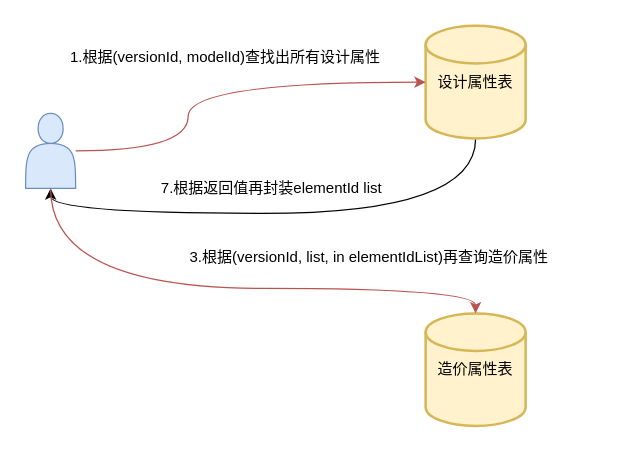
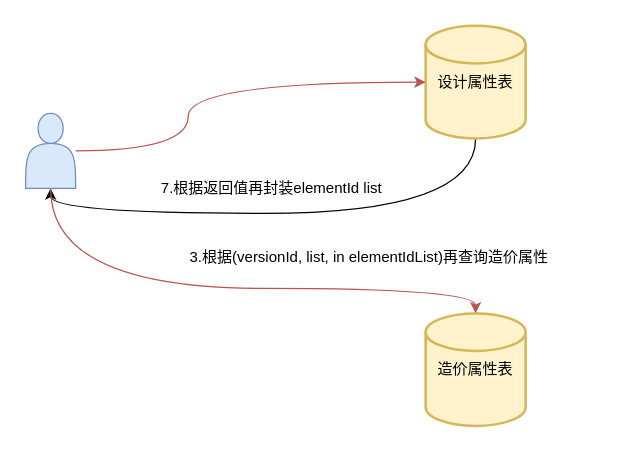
  <mxCell id="0" />
  <mxCell id="1" parent="0" />
  <mxCell id="2" style="edgeStyle=orthogonalEdgeStyle;rounded=0;orthogonalLoop=1;jettySize=auto;html=1;strokeColor=#000000;curved=1;entryX=0.5;entryY=1;entryDx=0;entryDy=0;fillColor=#f5f5f5;" edge="1" parent="1" source="3" target="6"><mxGeometry relative="1" as="geometry"><mxPoint x="70" y="150" as="targetPoint" /><Array as="points"><mxPoint x="380" y="170" /><mxPoint x="40" y="170" /></Array></mxGeometry></mxCell>
  <mxCell id="3" value="设计属性表" style="strokeWidth=2;html=1;shape=mxgraph.flowchart.database;whiteSpace=wrap;fillColor=#fff2cc;strokeColor=#d6b656;" vertex="1" parent="1"><mxGeometry x="340" y="20" width="80" height="90" as="geometry" /></mxCell>
  <mxCell id="4" value="造价属性表" style="strokeWidth=2;html=1;shape=mxgraph.flowchart.database;whiteSpace=wrap;fillColor=#fff2cc;strokeColor=#d6b656;" vertex="1" parent="1"><mxGeometry x="340" y="250" width="80" height="90" as="geometry" /></mxCell>
  <mxCell id="5" style="edgeStyle=orthogonalEdgeStyle;rounded=0;orthogonalLoop=1;jettySize=auto;html=1;curved=1;fillColor=#f8cecc;strokeColor=#b85450;" edge="1" parent="1" source="6" target="4"><mxGeometry relative="1" as="geometry"><Array as="points"><mxPoint x="40" y="230" /><mxPoint x="380" y="230" /></Array></mxGeometry></mxCell>
  <mxCell id="6" value="" style="shape=actor;whiteSpace=wrap;html=1;fillColor=#dae8fc;strokeColor=#6c8ebf;" vertex="1" parent="1"><mxGeometry x="20" y="90" width="40" height="60" as="geometry" /></mxCell>
  <mxCell id="7" style="edgeStyle=orthogonalEdgeStyle;rounded=0;orthogonalLoop=1;jettySize=auto;html=1;entryX=0;entryY=0.5;entryDx=0;entryDy=0;entryPerimeter=0;curved=1;fillColor=#f8cecc;strokeColor=#b85450;" edge="1" parent="1" source="6" target="3"><mxGeometry relative="1" as="geometry"><Array as="points"><mxPoint x="150" y="120" /><mxPoint x="150" y="65" /></Array></mxGeometry></mxCell>
- <mxCell id="8" value="1.根据(versionId, modelId)查找出所有设计属性" style="text;html=1;align=center;verticalAlign=middle;whiteSpace=wrap;rounded=0;" vertex="1" parent="1"><mxGeometry x="50" y="30" width="260" height="30" as="geometry" /></mxCell>
  <mxCell id="9" value="7.根据返回值再封装elementId list" style="text;html=1;align=center;verticalAlign=middle;whiteSpace=wrap;rounded=0;" vertex="1" parent="1"><mxGeometry x="124" y="140" width="186" height="20" as="geometry" /></mxCell>
  <mxCell id="10" value="3.根据(versionId, list, in elementIdList)再查询造价属性" style="text;html=1;align=center;verticalAlign=middle;whiteSpace=wrap;rounded=0;" vertex="1" parent="1"><mxGeometry x="100" y="190" width="390" height="30" as="geometry" /></mxCell>
